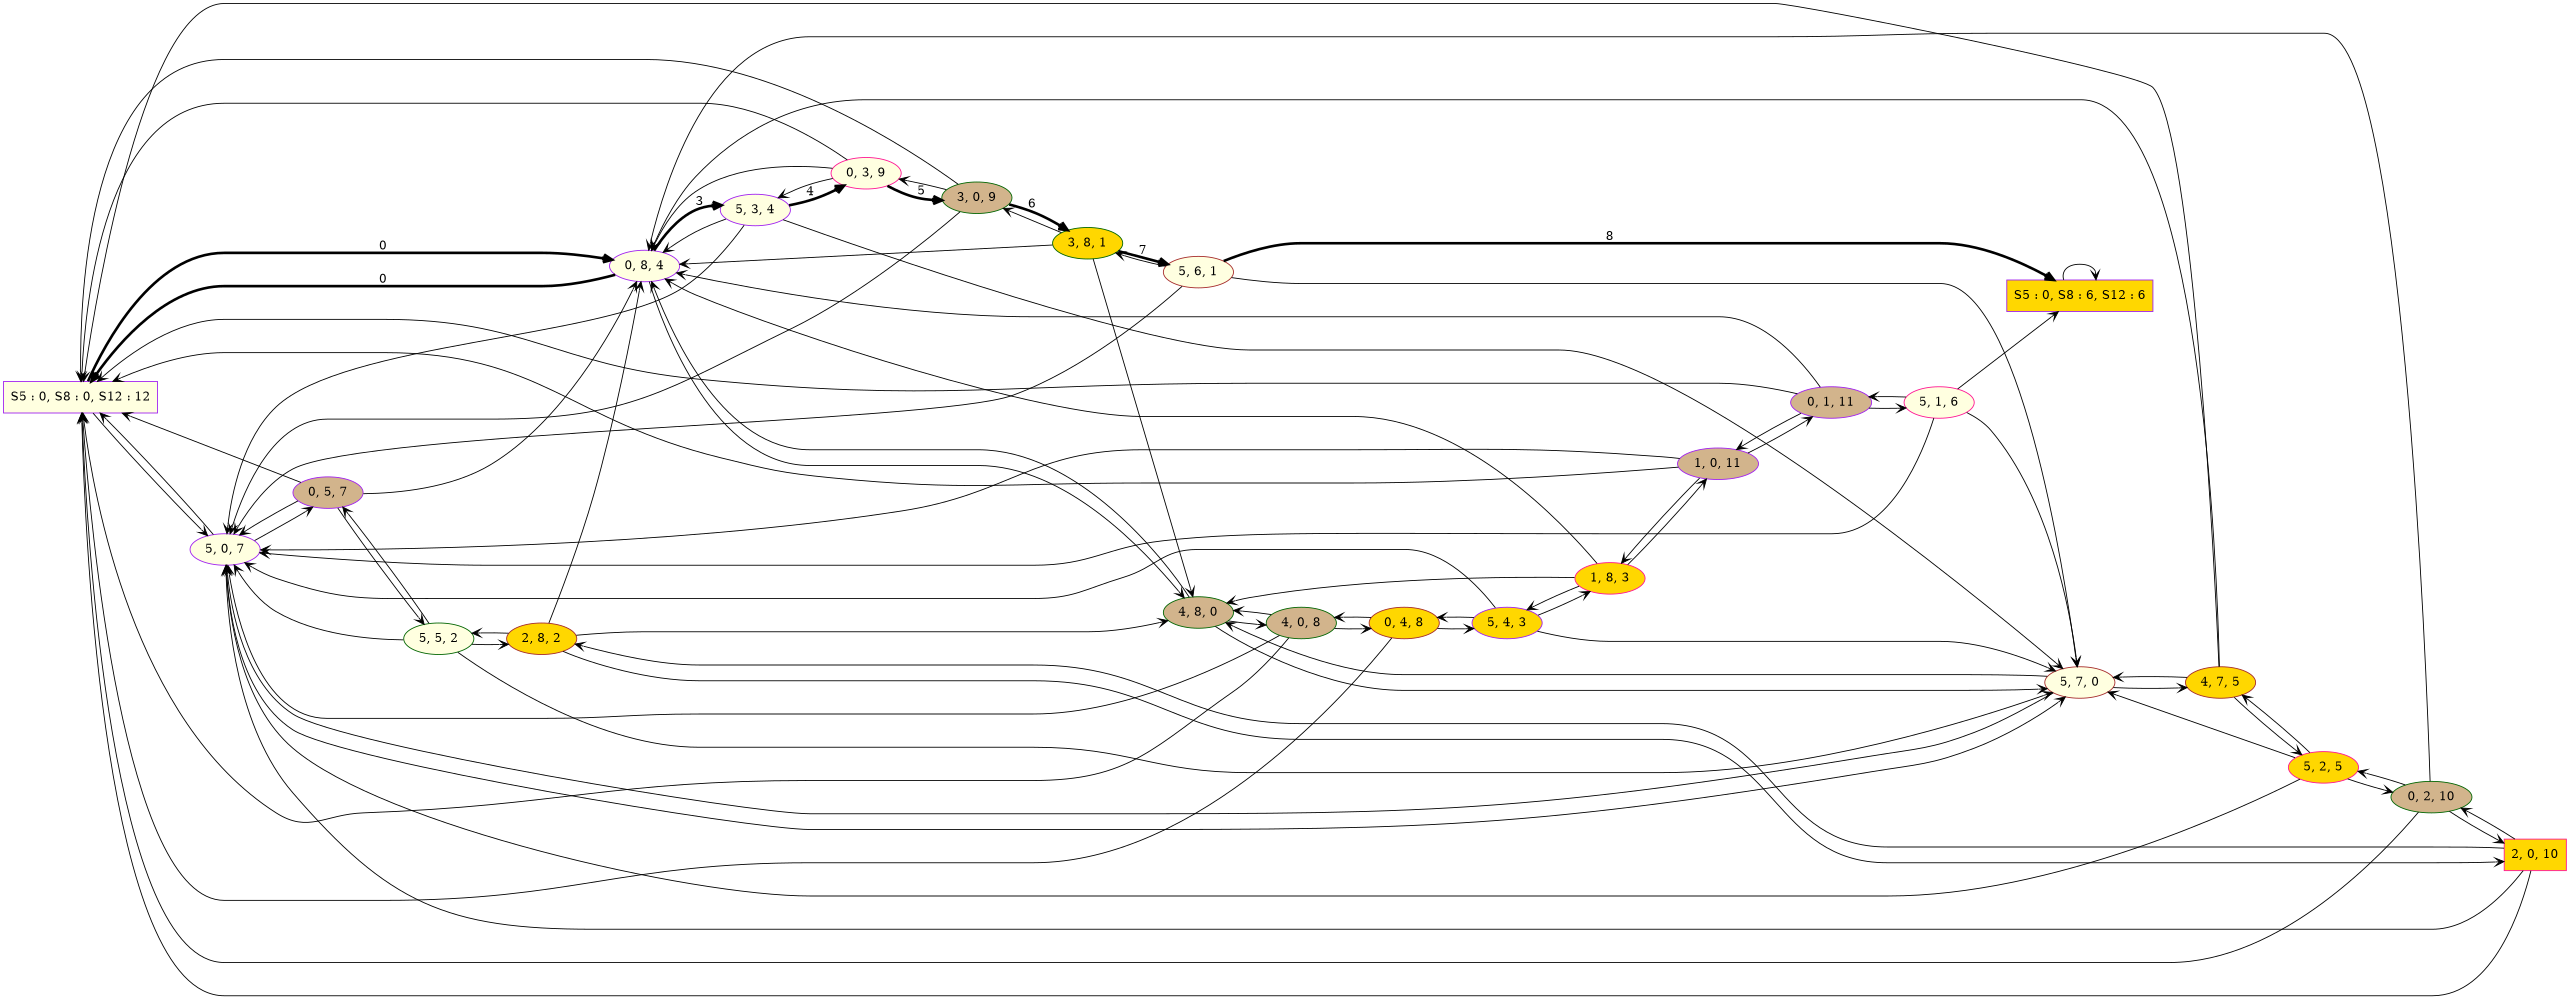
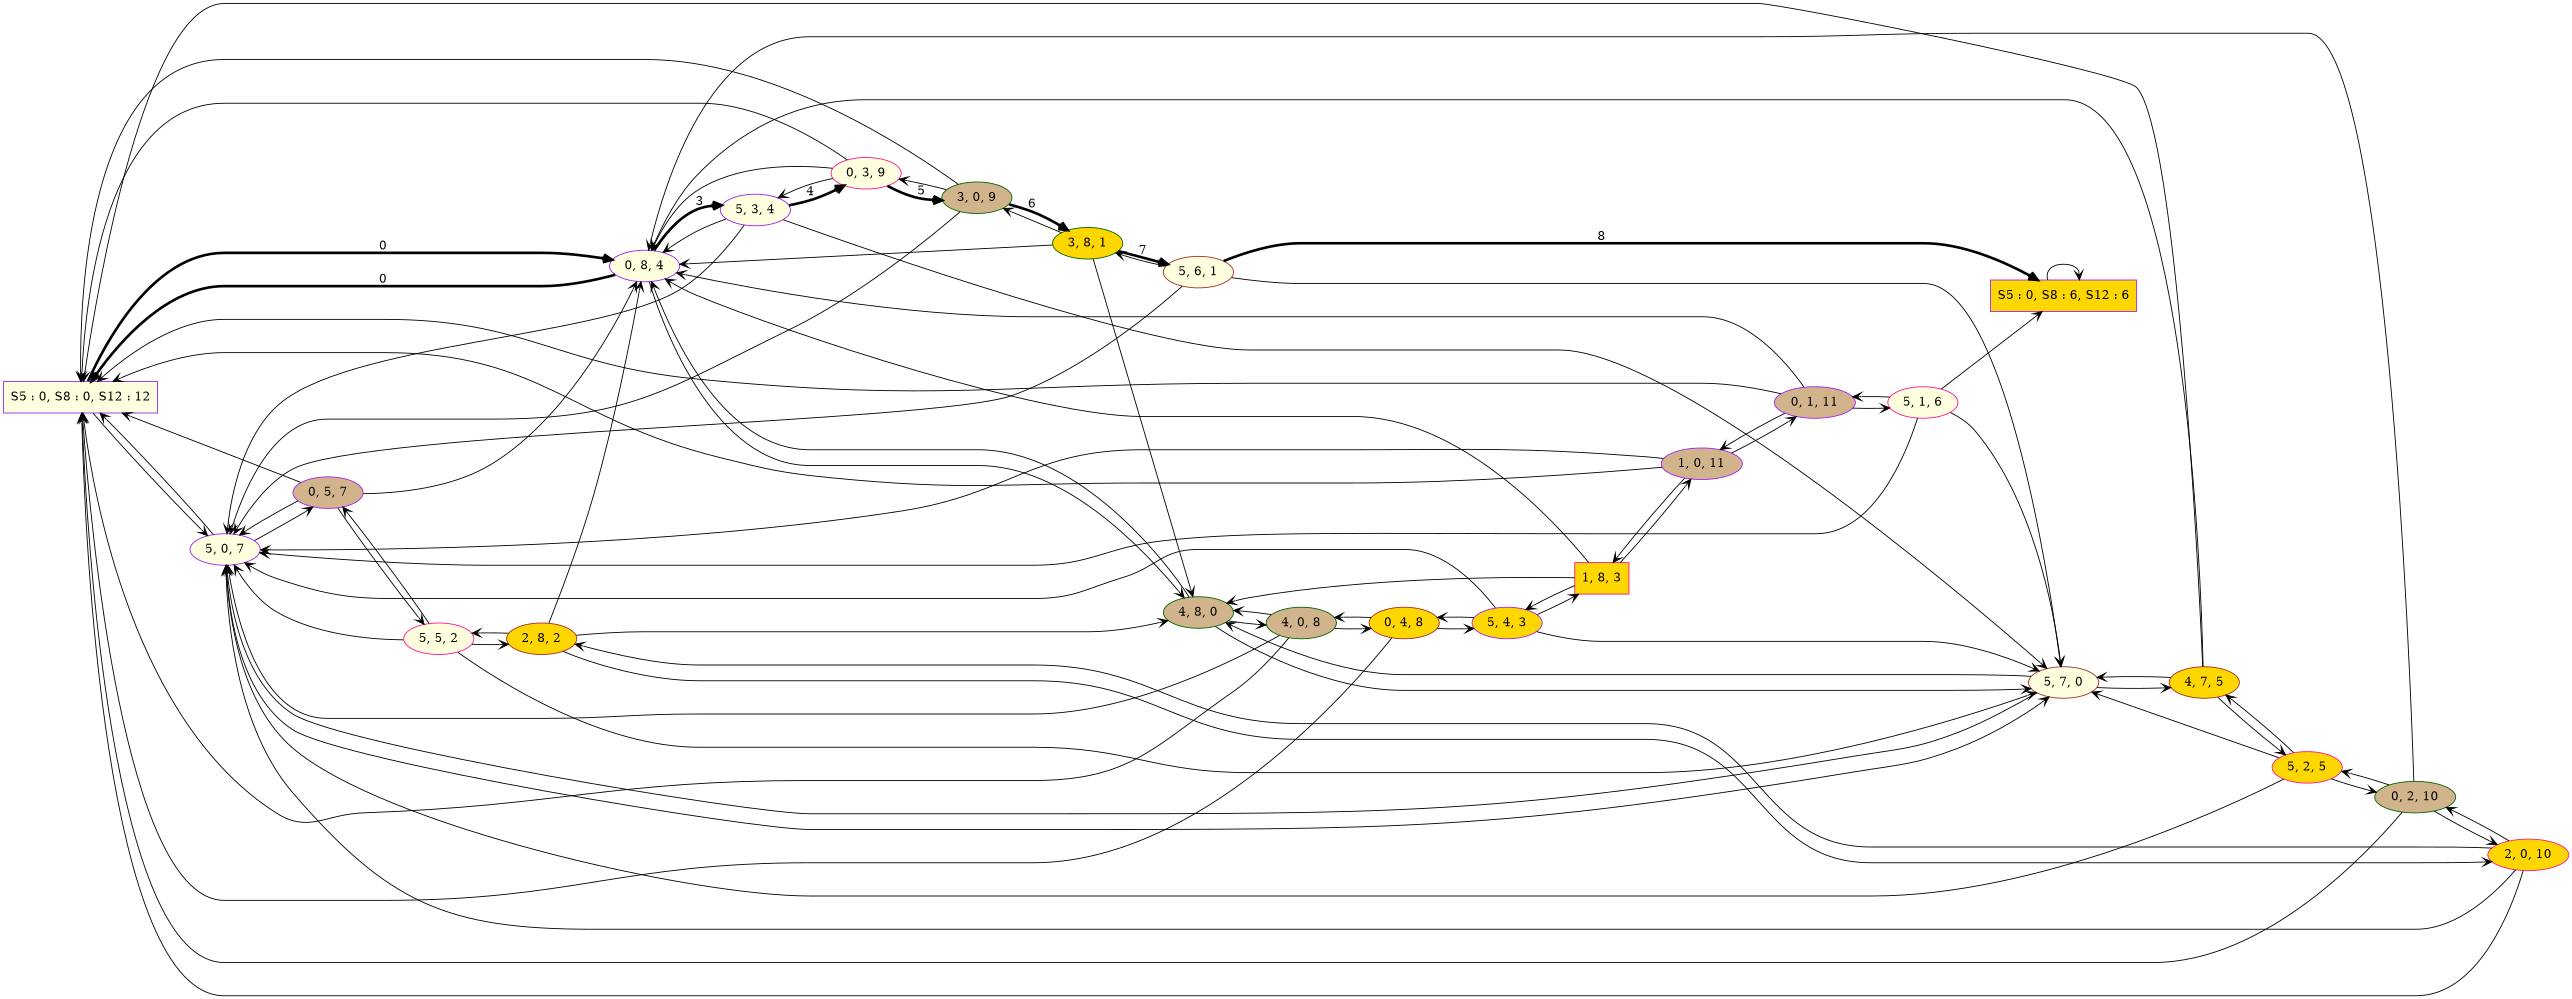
  digraph {
    rankdir=LR
    node [color=purple fillcolor=lightyellow style=filled]
    edge [arrowhead=open]
    n1 [label="S5 : 0, S8 : 0, S12 : 12" shape=box]
    "5, 0, 7"
    "0, 8, 4"
    "5, 7, 0" [color=brown]
    "0, 5, 7" [fillcolor=tan]
    "5, 3, 4"
    "4, 8, 0" [color=darkgreen fillcolor=tan]
    n8 [fillcolor=gold label="S5 : 0, S8 : 6, S12 : 6" shape=box]
    n9 [color=brown fillcolor=gold label="4, 7, 5"]
-   "5, 5, 2" [color=darkgreen]
+   "5, 5, 2" [color=deeppink]
    "0, 3, 9" [color=deeppink]
    "4, 0, 8" [color=darkgreen fillcolor=tan]
    "3, 0, 9" [color=darkgreen fillcolor=tan]
    "0, 4, 8" [color=brown fillcolor=gold]
    "5, 2, 5" [color=deeppink fillcolor=gold]
    "5, 4, 3" [fillcolor=gold]
-   "1, 8, 3" [color=deeppink fillcolor=gold]
+   "1, 8, 3" [color=deeppink fillcolor=gold shape=box]
    "2, 8, 2" [color=brown fillcolor=gold]
    "0, 2, 10" [color=darkgreen fillcolor=tan]
-   "2, 0, 10" [color=deeppink fillcolor=gold shape=box]
+   "2, 0, 10" [color=deeppink fillcolor=gold]
    "1, 0, 11" [fillcolor=tan]
    "0, 1, 11" [fillcolor=tan]
    "5, 1, 6" [color=deeppink]
    "3, 8, 1" [color=darkgreen fillcolor=gold]
    "5, 6, 1" [color=brown]
    n1 -> "5, 0, 7"
    n1 -> "0, 8, 4" [label=0 penwidth=3]
    "5, 0, 7" -> n1
    "5, 0, 7" -> "5, 7, 0"
    "5, 0, 7" -> "0, 5, 7"
    "0, 8, 4" -> n1 [label=0 penwidth=3]
    "0, 8, 4" -> "5, 3, 4" [label=3 penwidth=3]
    "0, 8, 4" -> "4, 8, 0"
    "5, 7, 0" -> "5, 0, 7"
    "5, 7, 0" -> "4, 8, 0"
    "5, 7, 0" -> n9
    "0, 5, 7" -> n1
    "0, 5, 7" -> "5, 0, 7"
    "0, 5, 7" -> "0, 8, 4"
    "0, 5, 7" -> "5, 5, 2"
    "5, 3, 4" -> "5, 0, 7"
    "5, 3, 4" -> "0, 8, 4"
    "5, 3, 4" -> "5, 7, 0"
    "5, 3, 4" -> "0, 3, 9" [label=4 penwidth=3]
    "4, 8, 0" -> "0, 8, 4"
    "4, 8, 0" -> "5, 7, 0"
    "4, 8, 0" -> "4, 0, 8"
    n8 -> n8
    n9 -> n1
    n9 -> "0, 8, 4"
    n9 -> "5, 7, 0"
    n9 -> "5, 2, 5"
    "5, 5, 2" -> "5, 0, 7"
    "5, 5, 2" -> "5, 7, 0"
    "5, 5, 2" -> "0, 5, 7"
    "5, 5, 2" -> "2, 8, 2"
    "0, 3, 9" -> n1
    "0, 3, 9" -> "0, 8, 4"
    "0, 3, 9" -> "5, 3, 4"
    "0, 3, 9" -> "3, 0, 9" [label=5 penwidth=3]
    "4, 0, 8" -> n1
    "4, 0, 8" -> "5, 0, 7"
    "4, 0, 8" -> "4, 8, 0"
    "4, 0, 8" -> "0, 4, 8"
    "3, 0, 9" -> n1
    "3, 0, 9" -> "5, 0, 7"
    "3, 0, 9" -> "0, 3, 9"
    "3, 0, 9" -> "3, 8, 1" [label=6 penwidth=3]
    "0, 4, 8" -> n1
    "0, 4, 8" -> "4, 0, 8"
    "0, 4, 8" -> "5, 4, 3"
    "5, 2, 5" -> "5, 0, 7"
    "5, 2, 5" -> "5, 7, 0"
    "5, 2, 5" -> n9
    "5, 2, 5" -> "0, 2, 10"
    "5, 4, 3" -> "5, 0, 7"
    "5, 4, 3" -> "5, 7, 0"
    "5, 4, 3" -> "0, 4, 8"
    "5, 4, 3" -> "1, 8, 3"
    "1, 8, 3" -> "0, 8, 4"
    "1, 8, 3" -> "4, 8, 0"
    "1, 8, 3" -> "5, 4, 3"
    "1, 8, 3" -> "1, 0, 11"
    "2, 8, 2" -> "0, 8, 4"
    "2, 8, 2" -> "4, 8, 0"
    "2, 8, 2" -> "5, 5, 2"
    "2, 8, 2" -> "2, 0, 10"
    "0, 2, 10" -> n1
    "0, 2, 10" -> "0, 8, 4"
    "0, 2, 10" -> "5, 2, 5"
    "0, 2, 10" -> "2, 0, 10"
    "2, 0, 10" -> n1
    "2, 0, 10" -> "5, 0, 7"
    "2, 0, 10" -> "2, 8, 2"
    "2, 0, 10" -> "0, 2, 10"
    "1, 0, 11" -> n1
    "1, 0, 11" -> "5, 0, 7"
    "1, 0, 11" -> "1, 8, 3"
    "1, 0, 11" -> "0, 1, 11"
    "0, 1, 11" -> n1
    "0, 1, 11" -> "0, 8, 4"
    "0, 1, 11" -> "1, 0, 11"
    "0, 1, 11" -> "5, 1, 6"
    "5, 1, 6" -> "5, 0, 7"
    "5, 1, 6" -> "5, 7, 0"
    "5, 1, 6" -> n8
    "5, 1, 6" -> "0, 1, 11"
    "3, 8, 1" -> "0, 8, 4"
    "3, 8, 1" -> "4, 8, 0"
    "3, 8, 1" -> "3, 0, 9"
    "3, 8, 1" -> "5, 6, 1" [label=7 penwidth=3]
    "5, 6, 1" -> "5, 0, 7"
    "5, 6, 1" -> "5, 7, 0"
    "5, 6, 1" -> n8 [label=8 penwidth=3]
    "5, 6, 1" -> "3, 8, 1"
  }
